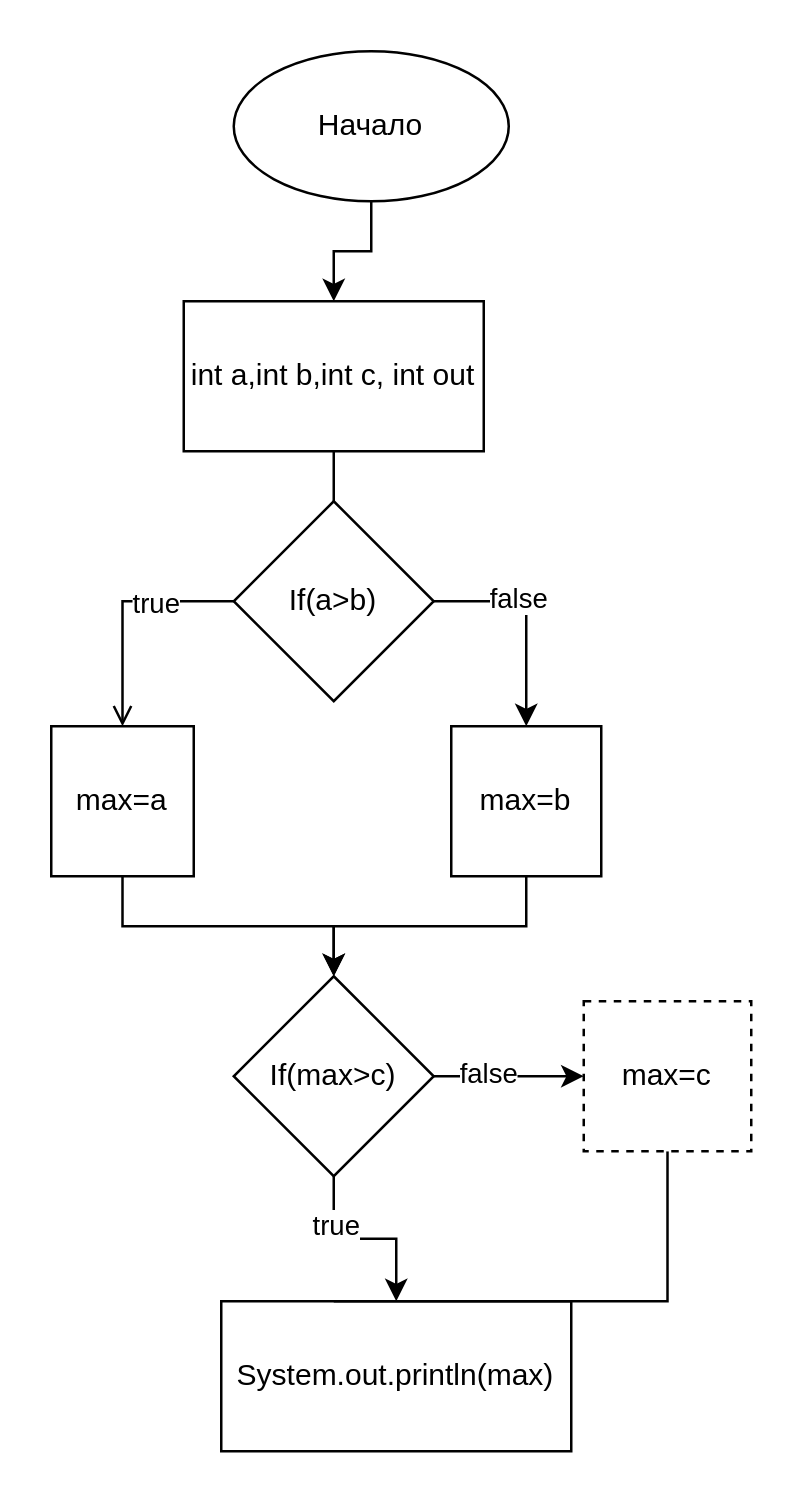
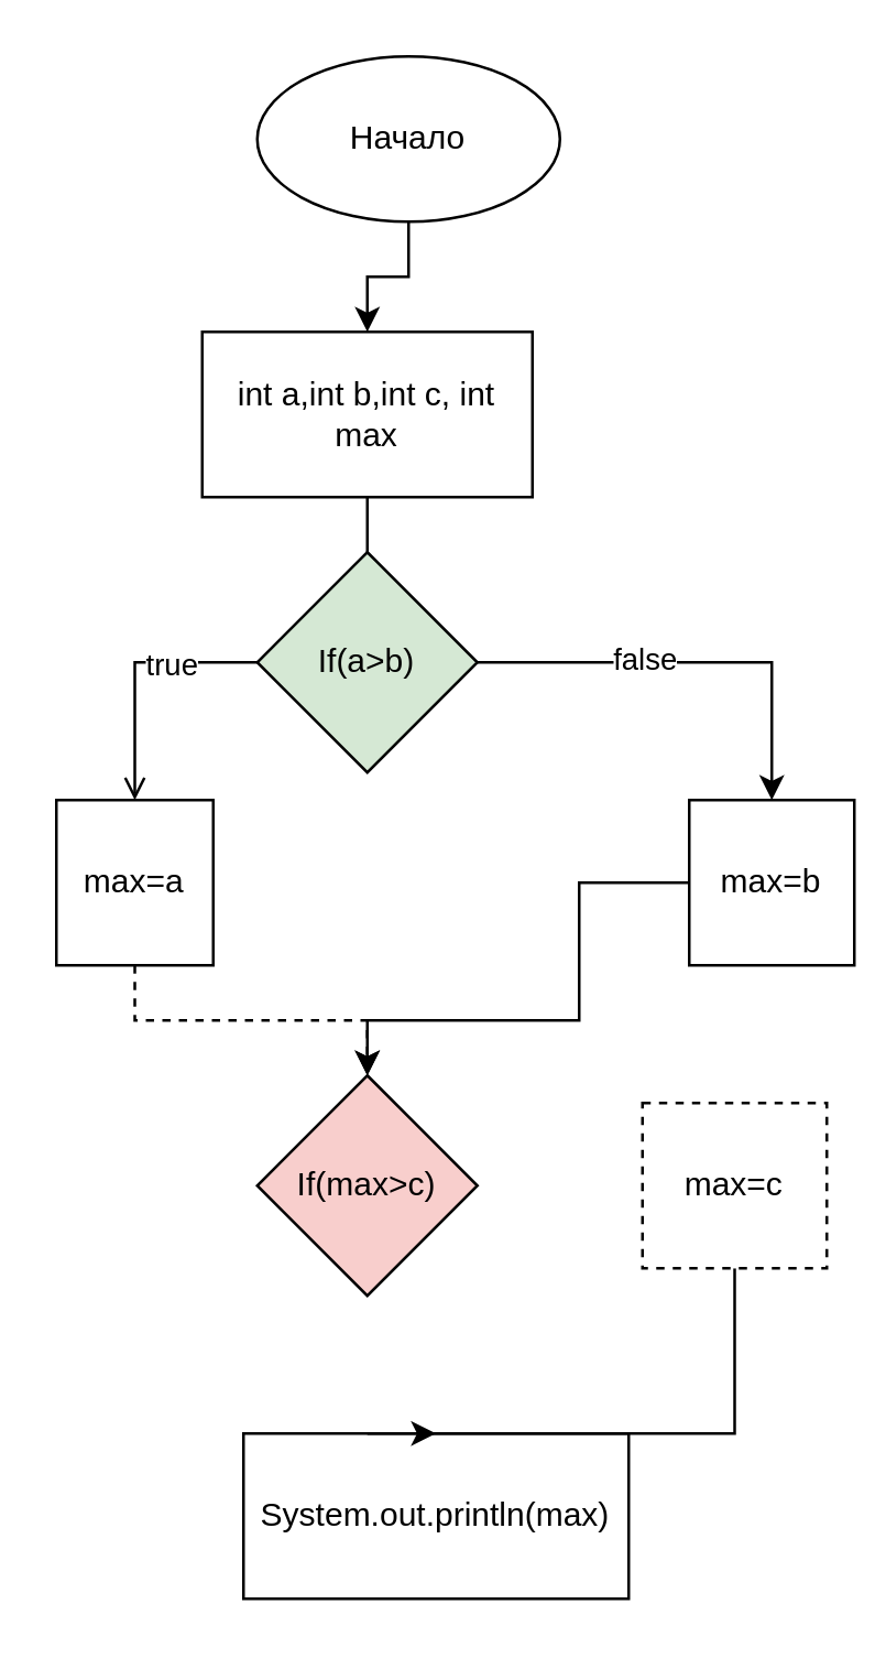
  <mxCell id="0" />
  <mxCell id="1" parent="0" />
  <mxCell id="2" style="edgeStyle=orthogonalEdgeStyle;rounded=0;orthogonalLoop=1;jettySize=auto;html=1;" edge="1" parent="1" source="3" target="5"><mxGeometry relative="1" as="geometry" /></mxCell>
  <mxCell id="3" value="Начало" style="ellipse;whiteSpace=wrap;html=1;aspect=fixed;" vertex="1" parent="1"><mxGeometry x="93" y="20" width="110" height="60" as="geometry" /></mxCell>
  <mxCell id="4" value="" style="edgeStyle=orthogonalEdgeStyle;rounded=0;orthogonalLoop=1;jettySize=auto;html=1;" edge="1" parent="1" source="5"><mxGeometry relative="1" as="geometry"><mxPoint x="133" y="260" as="targetPoint" /></mxGeometry></mxCell>
- <mxCell id="5" value="int a,int b,int c, int out" style="rounded=0;whiteSpace=wrap;html=1;" vertex="1" parent="1"><mxGeometry x="73" y="120" width="120" height="60" as="geometry" /></mxCell>
+ <mxCell id="5" value="int a,int b,int c, int max" style="rounded=0;whiteSpace=wrap;html=1;" vertex="1" parent="1"><mxGeometry x="73" y="120" width="120" height="60" as="geometry" /></mxCell>
  <mxCell id="6" style="edgeStyle=orthogonalEdgeStyle;rounded=0;orthogonalLoop=1;jettySize=auto;html=1;endArrow=open;" edge="1" parent="1" source="10" target="12"><mxGeometry relative="1" as="geometry"><mxPoint x="20" y="320" as="targetPoint" /></mxGeometry></mxCell>
  <mxCell id="7" value="true" style="edgeLabel;html=1;align=center;verticalAlign=middle;resizable=0;points=[];" vertex="1" connectable="0" parent="6"><mxGeometry x="-0.331" relative="1" as="geometry"><mxPoint as="offset" /></mxGeometry></mxCell>
  <mxCell id="8" value="" style="edgeStyle=orthogonalEdgeStyle;rounded=0;orthogonalLoop=1;jettySize=auto;html=1;" edge="1" parent="1" source="10" target="14"><mxGeometry relative="1" as="geometry" /></mxCell>
  <mxCell id="9" value="false" style="edgeLabel;html=1;align=center;verticalAlign=middle;resizable=0;points=[];" vertex="1" connectable="0" parent="8"><mxGeometry x="-0.241" y="2" relative="1" as="geometry"><mxPoint as="offset" /></mxGeometry></mxCell>
- <mxCell id="10" value="If(a&amp;gt;b)" style="rhombus;whiteSpace=wrap;html=1;" vertex="1" parent="1"><mxGeometry x="93" y="200" width="80" height="80" as="geometry" /></mxCell>
- <mxCell id="11" style="edgeStyle=orthogonalEdgeStyle;rounded=0;orthogonalLoop=1;jettySize=auto;html=1;entryX=0.5;entryY=0;entryDx=0;entryDy=0;" edge="1" parent="1" source="12" target="19"><mxGeometry relative="1" as="geometry"><Array as="points"><mxPoint x="49" y="370" /><mxPoint x="133" y="370" /></Array></mxGeometry></mxCell>
+ <mxCell id="10" value="If(a&amp;gt;b)" style="rhombus;whiteSpace=wrap;html=1;fillColor=#d5e8d4;" vertex="1" parent="1"><mxGeometry x="93" y="200" width="80" height="80" as="geometry" /></mxCell>
+ <mxCell id="11" style="edgeStyle=orthogonalEdgeStyle;rounded=0;orthogonalLoop=1;jettySize=auto;html=1;entryX=0.5;entryY=0;entryDx=0;entryDy=0;dashed=1;" edge="1" parent="1" source="12" target="19"><mxGeometry relative="1" as="geometry"><Array as="points"><mxPoint x="49" y="370" /><mxPoint x="133" y="370" /></Array></mxGeometry></mxCell>
  <mxCell id="12" value="max=a" style="rounded=0;whiteSpace=wrap;html=1;" vertex="1" parent="1"><mxGeometry x="20" y="290" width="57" height="60" as="geometry" /></mxCell>
  <mxCell id="13" style="edgeStyle=orthogonalEdgeStyle;rounded=0;orthogonalLoop=1;jettySize=auto;html=1;" edge="1" parent="1" source="14" target="19"><mxGeometry relative="1" as="geometry"><Array as="points"><mxPoint x="210" y="370" /><mxPoint x="133" y="370" /></Array></mxGeometry></mxCell>
- <mxCell id="14" value="max=b" style="whiteSpace=wrap;html=1;" vertex="1" parent="1"><mxGeometry x="180" y="290" width="60" height="60" as="geometry" /></mxCell>
- <mxCell id="15" value="" style="edgeStyle=orthogonalEdgeStyle;rounded=0;orthogonalLoop=1;jettySize=auto;html=1;entryX=0.5;entryY=0;entryDx=0;entryDy=0;" edge="1" parent="1" source="19" target="20"><mxGeometry relative="1" as="geometry" /></mxCell>
- <mxCell id="16" value="true" style="edgeLabel;html=1;align=center;verticalAlign=middle;resizable=0;points=[];" vertex="1" connectable="0" parent="15"><mxGeometry x="-0.497" relative="1" as="geometry"><mxPoint as="offset" /></mxGeometry></mxCell>
- <mxCell id="17" value="" style="edgeStyle=orthogonalEdgeStyle;rounded=0;orthogonalLoop=1;jettySize=auto;html=1;" edge="1" parent="1" source="19" target="22"><mxGeometry relative="1" as="geometry" /></mxCell>
- <mxCell id="18" value="false" style="edgeLabel;html=1;align=center;verticalAlign=middle;resizable=0;points=[];" vertex="1" connectable="0" parent="17"><mxGeometry x="-0.29" y="2" relative="1" as="geometry"><mxPoint as="offset" /></mxGeometry></mxCell>
- <mxCell id="19" value="If(max&amp;gt;c)" style="rhombus;whiteSpace=wrap;html=1;" vertex="1" parent="1"><mxGeometry x="93" y="390" width="80" height="80" as="geometry" /></mxCell>
+ <mxCell id="14" value="max=b" style="whiteSpace=wrap;html=1;" vertex="1" parent="1"><mxGeometry x="250" y="290" width="60" height="60" as="geometry" /></mxCell>
+ <mxCell id="19" value="If(max&amp;gt;c)" style="rhombus;whiteSpace=wrap;html=1;fillColor=#f8cecc;" vertex="1" parent="1"><mxGeometry x="93" y="390" width="80" height="80" as="geometry" /></mxCell>
  <mxCell id="20" value="System.out.println(max)" style="whiteSpace=wrap;html=1;" vertex="1" parent="1"><mxGeometry x="88" y="520" width="140" height="60" as="geometry" /></mxCell>
- <mxCell id="21" style="edgeStyle=orthogonalEdgeStyle;rounded=0;orthogonalLoop=1;jettySize=auto;html=1;entryX=0.5;entryY=0;entryDx=0;entryDy=0;endArrow=none;" edge="1" parent="1" source="22" target="20"><mxGeometry relative="1" as="geometry"><Array as="points"><mxPoint x="267" y="520" /><mxPoint x="133" y="520" /></Array></mxGeometry></mxCell>
+ <mxCell id="21" style="edgeStyle=orthogonalEdgeStyle;rounded=0;orthogonalLoop=1;jettySize=auto;html=1;entryX=0.5;entryY=0;entryDx=0;entryDy=0;" edge="1" parent="1" source="22" target="20"><mxGeometry relative="1" as="geometry"><Array as="points"><mxPoint x="267" y="520" /><mxPoint x="133" y="520" /></Array></mxGeometry></mxCell>
  <mxCell id="22" value="max=c" style="whiteSpace=wrap;html=1;dashed=1;" vertex="1" parent="1"><mxGeometry x="233" y="400" width="67" height="60" as="geometry" /></mxCell>
